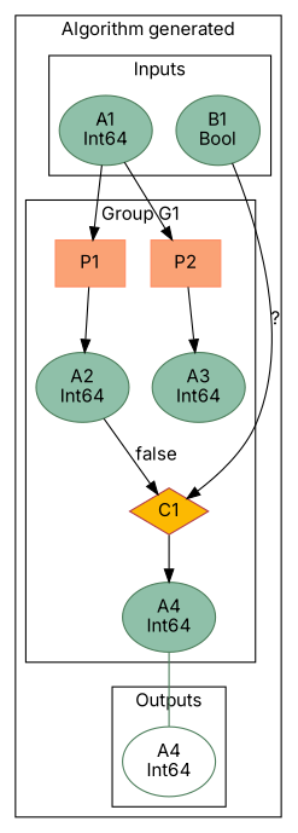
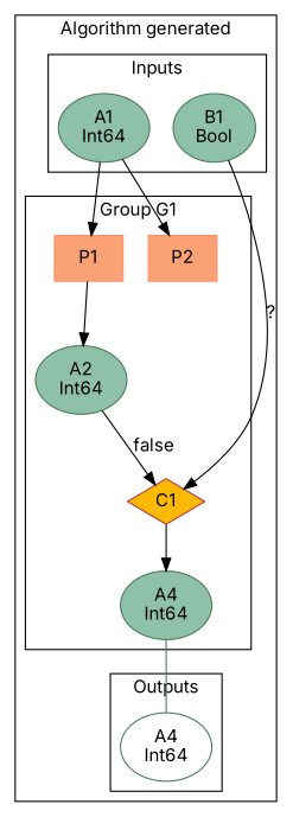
  digraph {
    compound=true
    fontname=Inter
    node [color="#4a7c59" fillcolor="#8fc0a9" fontname=Inter shape=ellipse style=filled]
    edge [fontname=Inter]
    n1 [label="A1\nInt64"]
    n2 [label="B1\nBool"]
    n3 [label="A4\nInt64" style=""]
    n4 [label="A2\nInt64"]
-   n5 [label="A3\nInt64"]
    n6 [label="A4\nInt64"]
    n7 [color="#ff8c61" fillcolor="#faa275" label=P1 shape=rectangle]
    n8 [color="#ff8c61" fillcolor="#faa275" label=P2 shape=rectangle]
    n9 [color="#b23a48" fillcolor="#fcb902" label=C1 shape=diamond]
    subgraph cluster_1 {
      label="Algorithm generated"
      subgraph cluster_2 {
        label=Inputs
        n1
        n2
      }
      subgraph cluster_3 {
        label=Outputs
        n3
      }
      subgraph cluster_4 {
        label="Group G1"
        n4
-       n5
        n6
        n7
        n8
        n9
      }
    }
    n1 -> n7
    n1 -> n8
    n2 -> n9 [label="?"]
    n4 -> n9 [label=false]
    n6 -> n3 [arrowhead=none color="#4a7c59"]
    n7 -> n4
-   n8 -> n5
    n9 -> n6
  }
